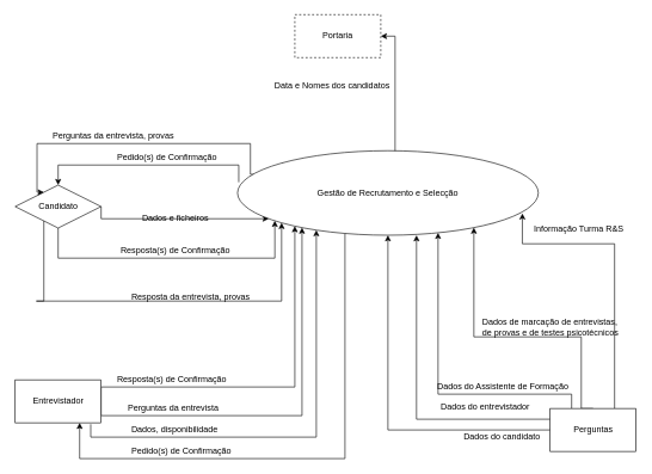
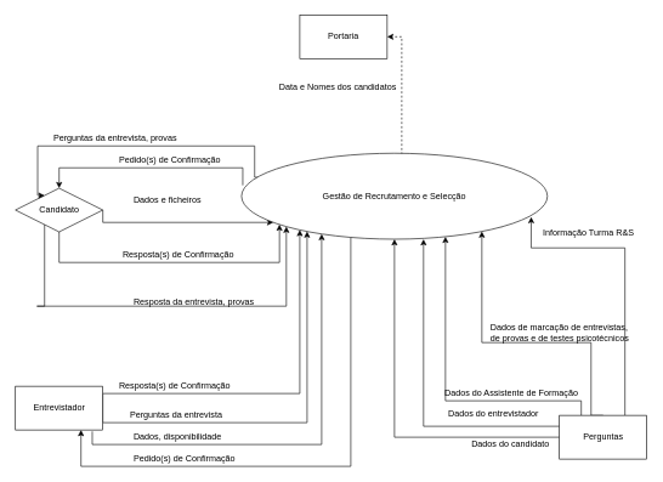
  <mxCell id="0" />
  <mxCell id="1" parent="0" />
  <mxCell id="2" style="edgeStyle=orthogonalEdgeStyle;rounded=0;orthogonalLoop=1;jettySize=auto;html=1;entryX=0.124;entryY=0.829;entryDx=0;entryDy=0;entryPerimeter=0;" parent="1" source="5" target="12" edge="1"><mxGeometry relative="1" as="geometry"><Array as="points"><mxPoint x="81" y="360" /><mxPoint x="383" y="360" /></Array></mxGeometry></mxCell>
  <mxCell id="3" style="edgeStyle=orthogonalEdgeStyle;rounded=0;orthogonalLoop=1;jettySize=auto;html=1;exitX=0.25;exitY=1;exitDx=0;exitDy=0;entryX=0;entryY=1;entryDx=0;entryDy=0;" parent="1" source="5" target="12" edge="1"><mxGeometry relative="1" as="geometry"><Array as="points"><mxPoint x="50" y="420" /><mxPoint x="393" y="420" /><mxPoint x="393" y="350" /></Array></mxGeometry></mxCell>
  <mxCell id="4" style="edgeStyle=orthogonalEdgeStyle;rounded=0;orthogonalLoop=1;jettySize=auto;html=1;exitX=1;exitY=0.5;exitDx=0;exitDy=0;" parent="1" source="5" target="12" edge="1"><mxGeometry relative="1" as="geometry"><Array as="points"><mxPoint x="141" y="305" /></Array></mxGeometry></mxCell>
  <mxCell id="5" value="Candidato" style="rhombus;whiteSpace=wrap;html=1;" parent="1" vertex="1"><mxGeometry x="20.5" y="258" width="120" height="60" as="geometry" /></mxCell>
  <mxCell id="6" value="Pedido(s) de Confirmação" style="text;html=1;resizable=0;points=[];autosize=1;align=left;verticalAlign=top;spacingTop=-4;rotation=0;" parent="1" vertex="1"><mxGeometry x="161" y="210" width="150" height="20" as="geometry" /></mxCell>
  <mxCell id="7" value="Resposta(s) de Confirmação" style="text;html=1;resizable=0;points=[];autosize=1;align=left;verticalAlign=top;spacingTop=-4;rotation=0;" parent="1" vertex="1"><mxGeometry x="166" y="340" width="170" height="20" as="geometry" /></mxCell>
  <mxCell id="8" style="edgeStyle=orthogonalEdgeStyle;rounded=0;orthogonalLoop=1;jettySize=auto;html=1;entryX=0.5;entryY=0;entryDx=0;entryDy=0;exitX=0.004;exitY=0.373;exitDx=0;exitDy=0;exitPerimeter=0;" parent="1" source="12" target="5" edge="1"><mxGeometry relative="1" as="geometry"><Array as="points"><mxPoint x="332" y="230" /><mxPoint x="81" y="230" /></Array></mxGeometry></mxCell>
  <mxCell id="9" style="edgeStyle=orthogonalEdgeStyle;rounded=0;orthogonalLoop=1;jettySize=auto;html=1;exitX=1;exitY=1;exitDx=0;exitDy=0;entryX=0.75;entryY=1;entryDx=0;entryDy=0;" parent="1" source="12" target="19" edge="1"><mxGeometry relative="1" as="geometry"><mxPoint x="441" y="660" as="targetPoint" /><Array as="points"><mxPoint x="481" y="311" /><mxPoint x="481" y="640" /><mxPoint x="110" y="640" /></Array></mxGeometry></mxCell>
  <mxCell id="10" style="edgeStyle=orthogonalEdgeStyle;rounded=0;orthogonalLoop=1;jettySize=auto;html=1;entryX=0.25;entryY=0;entryDx=0;entryDy=0;exitX=0.057;exitY=0.28;exitDx=0;exitDy=0;exitPerimeter=0;" parent="1" source="12" target="5" edge="1"><mxGeometry relative="1" as="geometry"><mxPoint x="31" y="170" as="targetPoint" /><mxPoint x="481" y="170" as="sourcePoint" /><Array as="points"><mxPoint x="349" y="243" /><mxPoint x="349" y="200" /><mxPoint x="51" y="200" /></Array></mxGeometry></mxCell>
- <mxCell id="11" style="edgeStyle=orthogonalEdgeStyle;rounded=0;orthogonalLoop=1;jettySize=auto;html=1;exitX=0;exitY=0;exitDx=0;exitDy=0;entryX=1;entryY=0.5;entryDx=0;entryDy=0;" parent="1" source="12" target="30" edge="1"><mxGeometry relative="1" as="geometry"><Array as="points"><mxPoint x="551" y="227" /><mxPoint x="551" y="50" /></Array></mxGeometry></mxCell>
+ <mxCell id="11" style="edgeStyle=orthogonalEdgeStyle;rounded=0;orthogonalLoop=1;jettySize=auto;html=1;exitX=0;exitY=0;exitDx=0;exitDy=0;entryX=1;entryY=0.5;entryDx=0;entryDy=0;dashed=1;" parent="1" source="12" target="30" edge="1"><mxGeometry relative="1" as="geometry"><Array as="points"><mxPoint x="551" y="227" /><mxPoint x="551" y="50" /></Array></mxGeometry></mxCell>
  <mxCell id="12" value="Gestão de Recrutamento e Selecção" style="ellipse;whiteSpace=wrap;html=1;" parent="1" vertex="1"><mxGeometry x="331" y="210" width="420" height="118" as="geometry" /></mxCell>
- <mxCell id="13" value="Dados e ficheiros" style="text;html=1;resizable=0;points=[];autosize=1;align=left;verticalAlign=top;spacingTop=-4;" parent="1" vertex="1"><mxGeometry x="196" y="295" width="110" height="20" as="geometry" /></mxCell>
+ <mxCell id="13" value="Dados e ficheiros" style="text;html=1;resizable=0;points=[];autosize=1;align=left;verticalAlign=top;spacingTop=-4;" parent="1" vertex="1"><mxGeometry x="181" y="265" width="110" height="20" as="geometry" /></mxCell>
  <mxCell id="14" value="Resposta da entrevista, provas" style="text;html=1;resizable=0;points=[];autosize=1;align=left;verticalAlign=top;spacingTop=-4;" parent="1" vertex="1"><mxGeometry x="181" y="404" width="180" height="20" as="geometry" /></mxCell>
  <mxCell id="15" value="Perguntas da entrevista, provas" style="text;html=1;resizable=0;points=[];autosize=1;align=left;verticalAlign=top;spacingTop=-4;" parent="1" vertex="1"><mxGeometry x="71" y="180" width="180" height="20" as="geometry" /></mxCell>
  <mxCell id="16" style="edgeStyle=orthogonalEdgeStyle;rounded=0;orthogonalLoop=1;jettySize=auto;html=1;exitX=1;exitY=0.5;exitDx=0;exitDy=0;" parent="1" source="19" target="12" edge="1"><mxGeometry relative="1" as="geometry"><mxPoint x="389" y="319" as="targetPoint" /><Array as="points"><mxPoint x="141" y="540" /><mxPoint x="411" y="540" /></Array></mxGeometry></mxCell>
  <mxCell id="17" style="edgeStyle=orthogonalEdgeStyle;rounded=0;orthogonalLoop=1;jettySize=auto;html=1;exitX=0.879;exitY=1.033;exitDx=0;exitDy=0;exitPerimeter=0;" parent="1" source="19" target="12" edge="1"><mxGeometry relative="1" as="geometry"><mxPoint x="571" y="480" as="targetPoint" /><Array as="points"><mxPoint x="126" y="610" /><mxPoint x="441" y="610" /></Array></mxGeometry></mxCell>
  <mxCell id="18" style="edgeStyle=orthogonalEdgeStyle;rounded=0;orthogonalLoop=1;jettySize=auto;html=1;exitX=1;exitY=0.5;exitDx=0;exitDy=0;" parent="1" source="19" target="12" edge="1"><mxGeometry relative="1" as="geometry"><Array as="points"><mxPoint x="141" y="580" /><mxPoint x="421" y="580" /></Array></mxGeometry></mxCell>
  <mxCell id="19" value="Entrevistador" style="rounded=0;whiteSpace=wrap;html=1;" parent="1" vertex="1"><mxGeometry x="20.5" y="530" width="120" height="60" as="geometry" /></mxCell>
  <mxCell id="20" value="Resposta(s) de Confirmação" style="text;html=1;resizable=0;points=[];autosize=1;align=left;verticalAlign=top;spacingTop=-4;rotation=0;" parent="1" vertex="1"><mxGeometry x="161" y="520" width="170" height="20" as="geometry" /></mxCell>
  <mxCell id="21" value="Dados, disponibilidade" style="text;html=1;resizable=0;points=[];autosize=1;align=left;verticalAlign=top;spacingTop=-4;" parent="1" vertex="1"><mxGeometry x="181" y="590" width="140" height="20" as="geometry" /></mxCell>
  <mxCell id="22" value="Pedido(s) de Confirmação" style="text;html=1;resizable=0;points=[];autosize=1;align=left;verticalAlign=top;spacingTop=-4;rotation=0;" parent="1" vertex="1"><mxGeometry x="181" y="620" width="150" height="20" as="geometry" /></mxCell>
  <mxCell id="23" value="Perguntas da entrevista" style="text;html=1;resizable=0;points=[];autosize=1;align=left;verticalAlign=top;spacingTop=-4;" parent="1" vertex="1"><mxGeometry x="176" y="560" width="140" height="20" as="geometry" /></mxCell>
  <mxCell id="24" style="edgeStyle=orthogonalEdgeStyle;rounded=0;orthogonalLoop=1;jettySize=auto;html=1;exitX=0;exitY=0.5;exitDx=0;exitDy=0;" parent="1" source="29" target="12" edge="1"><mxGeometry relative="1" as="geometry"><mxPoint x="581.214" y="329" as="targetPoint" /></mxGeometry></mxCell>
  <mxCell id="25" style="edgeStyle=orthogonalEdgeStyle;rounded=0;orthogonalLoop=1;jettySize=auto;html=1;exitX=0;exitY=0.25;exitDx=0;exitDy=0;entryX=0.595;entryY=1;entryDx=0;entryDy=0;entryPerimeter=0;" parent="1" source="29" target="12" edge="1"><mxGeometry relative="1" as="geometry"><mxPoint x="607.5" y="328" as="targetPoint" /></mxGeometry></mxCell>
  <mxCell id="26" style="edgeStyle=orthogonalEdgeStyle;rounded=0;orthogonalLoop=1;jettySize=auto;html=1;exitX=0.25;exitY=0;exitDx=0;exitDy=0;" parent="1" source="29" target="12" edge="1"><mxGeometry relative="1" as="geometry"><mxPoint x="637.786" y="326.603" as="targetPoint" /><Array as="points"><mxPoint x="797" y="550" /><mxPoint x="611" y="550" /></Array></mxGeometry></mxCell>
  <mxCell id="27" style="edgeStyle=orthogonalEdgeStyle;rounded=0;orthogonalLoop=1;jettySize=auto;html=1;exitX=0.5;exitY=0;exitDx=0;exitDy=0;" parent="1" source="29" target="12" edge="1"><mxGeometry relative="1" as="geometry"><mxPoint x="706.357" y="310.714" as="targetPoint" /><Array as="points"><mxPoint x="811" y="570" /><mxPoint x="811" y="470" /><mxPoint x="661" y="470" /></Array></mxGeometry></mxCell>
  <mxCell id="28" style="edgeStyle=orthogonalEdgeStyle;rounded=0;orthogonalLoop=1;jettySize=auto;html=1;exitX=0.75;exitY=0;exitDx=0;exitDy=0;entryX=0.947;entryY=0.742;entryDx=0;entryDy=0;entryPerimeter=0;" parent="1" source="29" target="12" edge="1"><mxGeometry relative="1" as="geometry"><mxPoint x="747.5" y="269" as="targetPoint" /><Array as="points"><mxPoint x="857" y="340" /><mxPoint x="729" y="340" /></Array></mxGeometry></mxCell>
  <mxCell id="29" value="Perguntas" style="rounded=0;whiteSpace=wrap;html=1;" parent="1" vertex="1"><mxGeometry x="767.5" y="570" width="120" height="60" as="geometry" /></mxCell>
- <mxCell id="30" value="Portaria" style="rounded=0;whiteSpace=wrap;html=1;dashed=1;" parent="1" vertex="1"><mxGeometry x="411" y="20" width="120" height="60" as="geometry" /></mxCell>
+ <mxCell id="30" value="Portaria" style="rounded=0;whiteSpace=wrap;html=1;" parent="1" vertex="1"><mxGeometry x="411" y="20" width="120" height="60" as="geometry" /></mxCell>
  <mxCell id="31" value="Data e Nomes dos candidatos" style="text;html=1;resizable=0;points=[];autosize=1;align=left;verticalAlign=top;spacingTop=-4;" parent="1" vertex="1"><mxGeometry x="381" y="110" width="180" height="20" as="geometry" /></mxCell>
  <mxCell id="32" value="Dados do candidato" style="text;html=1;resizable=0;points=[];autosize=1;align=left;verticalAlign=top;spacingTop=-4;" parent="1" vertex="1"><mxGeometry x="644.5" y="600" width="120" height="20" as="geometry" /></mxCell>
  <mxCell id="33" value="Dados do entrevistador" style="text;html=1;resizable=0;points=[];autosize=1;align=left;verticalAlign=top;spacingTop=-4;" parent="1" vertex="1"><mxGeometry x="612.5" y="558" width="140" height="20" as="geometry" /></mxCell>
  <mxCell id="34" value="Dados do Assistente de Formação" style="text;html=1;resizable=0;points=[];autosize=1;align=left;verticalAlign=top;spacingTop=-4;" parent="1" vertex="1"><mxGeometry x="607.5" y="530" width="200" height="20" as="geometry" /></mxCell>
  <mxCell id="35" value="Dados de marcação de entrevistas, &lt;br&gt;de provas e de testes psicotécnicos" style="text;html=1;resizable=0;points=[];autosize=1;align=left;verticalAlign=top;spacingTop=-4;" parent="1" vertex="1"><mxGeometry x="671" y="440" width="210" height="30" as="geometry" /></mxCell>
  <mxCell id="36" value="Informação Turma R&amp;amp;S" style="text;html=1;resizable=0;points=[];autosize=1;align=left;verticalAlign=top;spacingTop=-4;" parent="1" vertex="1"><mxGeometry x="742.5" y="310" width="140" height="20" as="geometry" /></mxCell>
